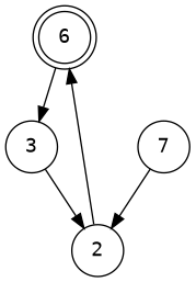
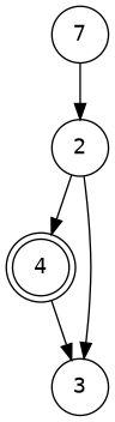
  digraph {
    fontname="DejaVu Sans Mono"
    node [fontname="DejaVu Sans Mono" shape=circle]
    edge [fontname="DejaVu Sans Mono"]
-   4 [shape=doublecircle label=6]
+   4 [shape=doublecircle]
    3
    n3 [label=7]
    2
    4 -> 3
    n3 -> 2
    2 -> 4
-   3 -> 2
+   2 -> 3
  }
